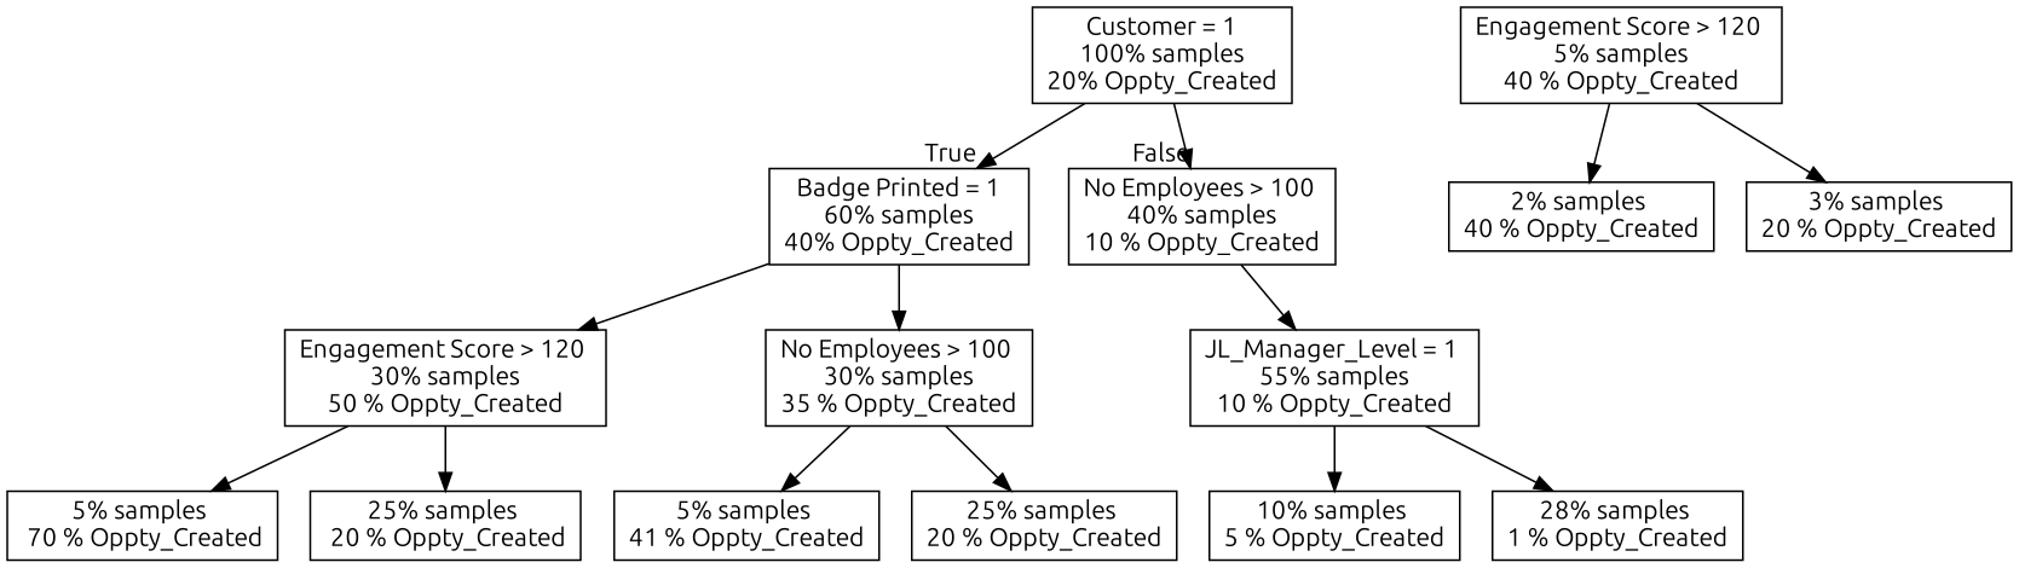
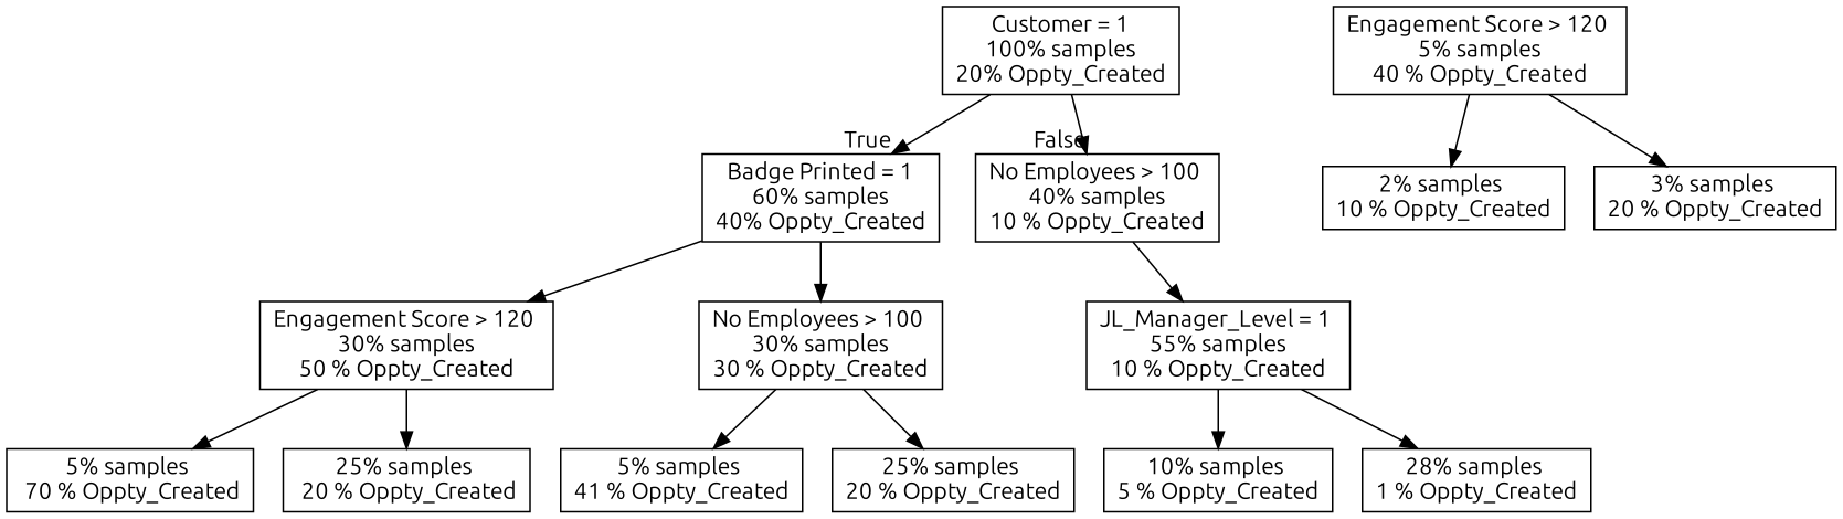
  digraph {
    fontname=Ubuntu
    node [fontname=Ubuntu shape=box]
    edge [fontname=Ubuntu]
    n1 [label="Customer = 1\n 100% samples \n20% Oppty_Created"]
    n2 [label="Badge Printed = 1\n 60% samples \n40% Oppty_Created"]
    n3 [label="No Employees > 100 \n 40% samples \n10 % Oppty_Created"]
    n4 [label="Engagement Score > 120 \n 30% samples \n50 % Oppty_Created"]
-   n5 [label="No Employees > 100 \n 30% samples \n35 % Oppty_Created"]
+   n5 [label="No Employees > 100 \n 30% samples \n30 % Oppty_Created"]
    n6 [label="JL_Manager_Level = 1 \n 55% samples \n10 % Oppty_Created"]
    n7 [label="5% samples \n 70 % Oppty_Created"]
    n8 [label="25% samples \n 20 % Oppty_Created"]
    n9 [label="5% samples \n41 % Oppty_Created"]
    n10 [label="25% samples \n20 % Oppty_Created"]
    n11 [label="Engagement Score > 120 \n 5% samples \n40 % Oppty_Created"]
-   n12 [label="2% samples \n40 % Oppty_Created"]
+   n12 [label="2% samples \n10 % Oppty_Created"]
    n13 [label="3% samples \n20 % Oppty_Created"]
    n14 [label="10% samples \n5 % Oppty_Created"]
    n15 [label="28% samples \n1 % Oppty_Created"]
    n1 -> n2 [headlabel=True labelangle=45 labeldistance=2.5]
    n1 -> n3 [headlabel=False labelangle=-45 labeldistance=2.5]
    n2 -> n4
    n2 -> n5
    n3 -> n6
    n4 -> n7
    n4 -> n8
    n5 -> n9
    n5 -> n10
    n6 -> n14
    n6 -> n15
    n11 -> n12
    n11 -> n13
  }
